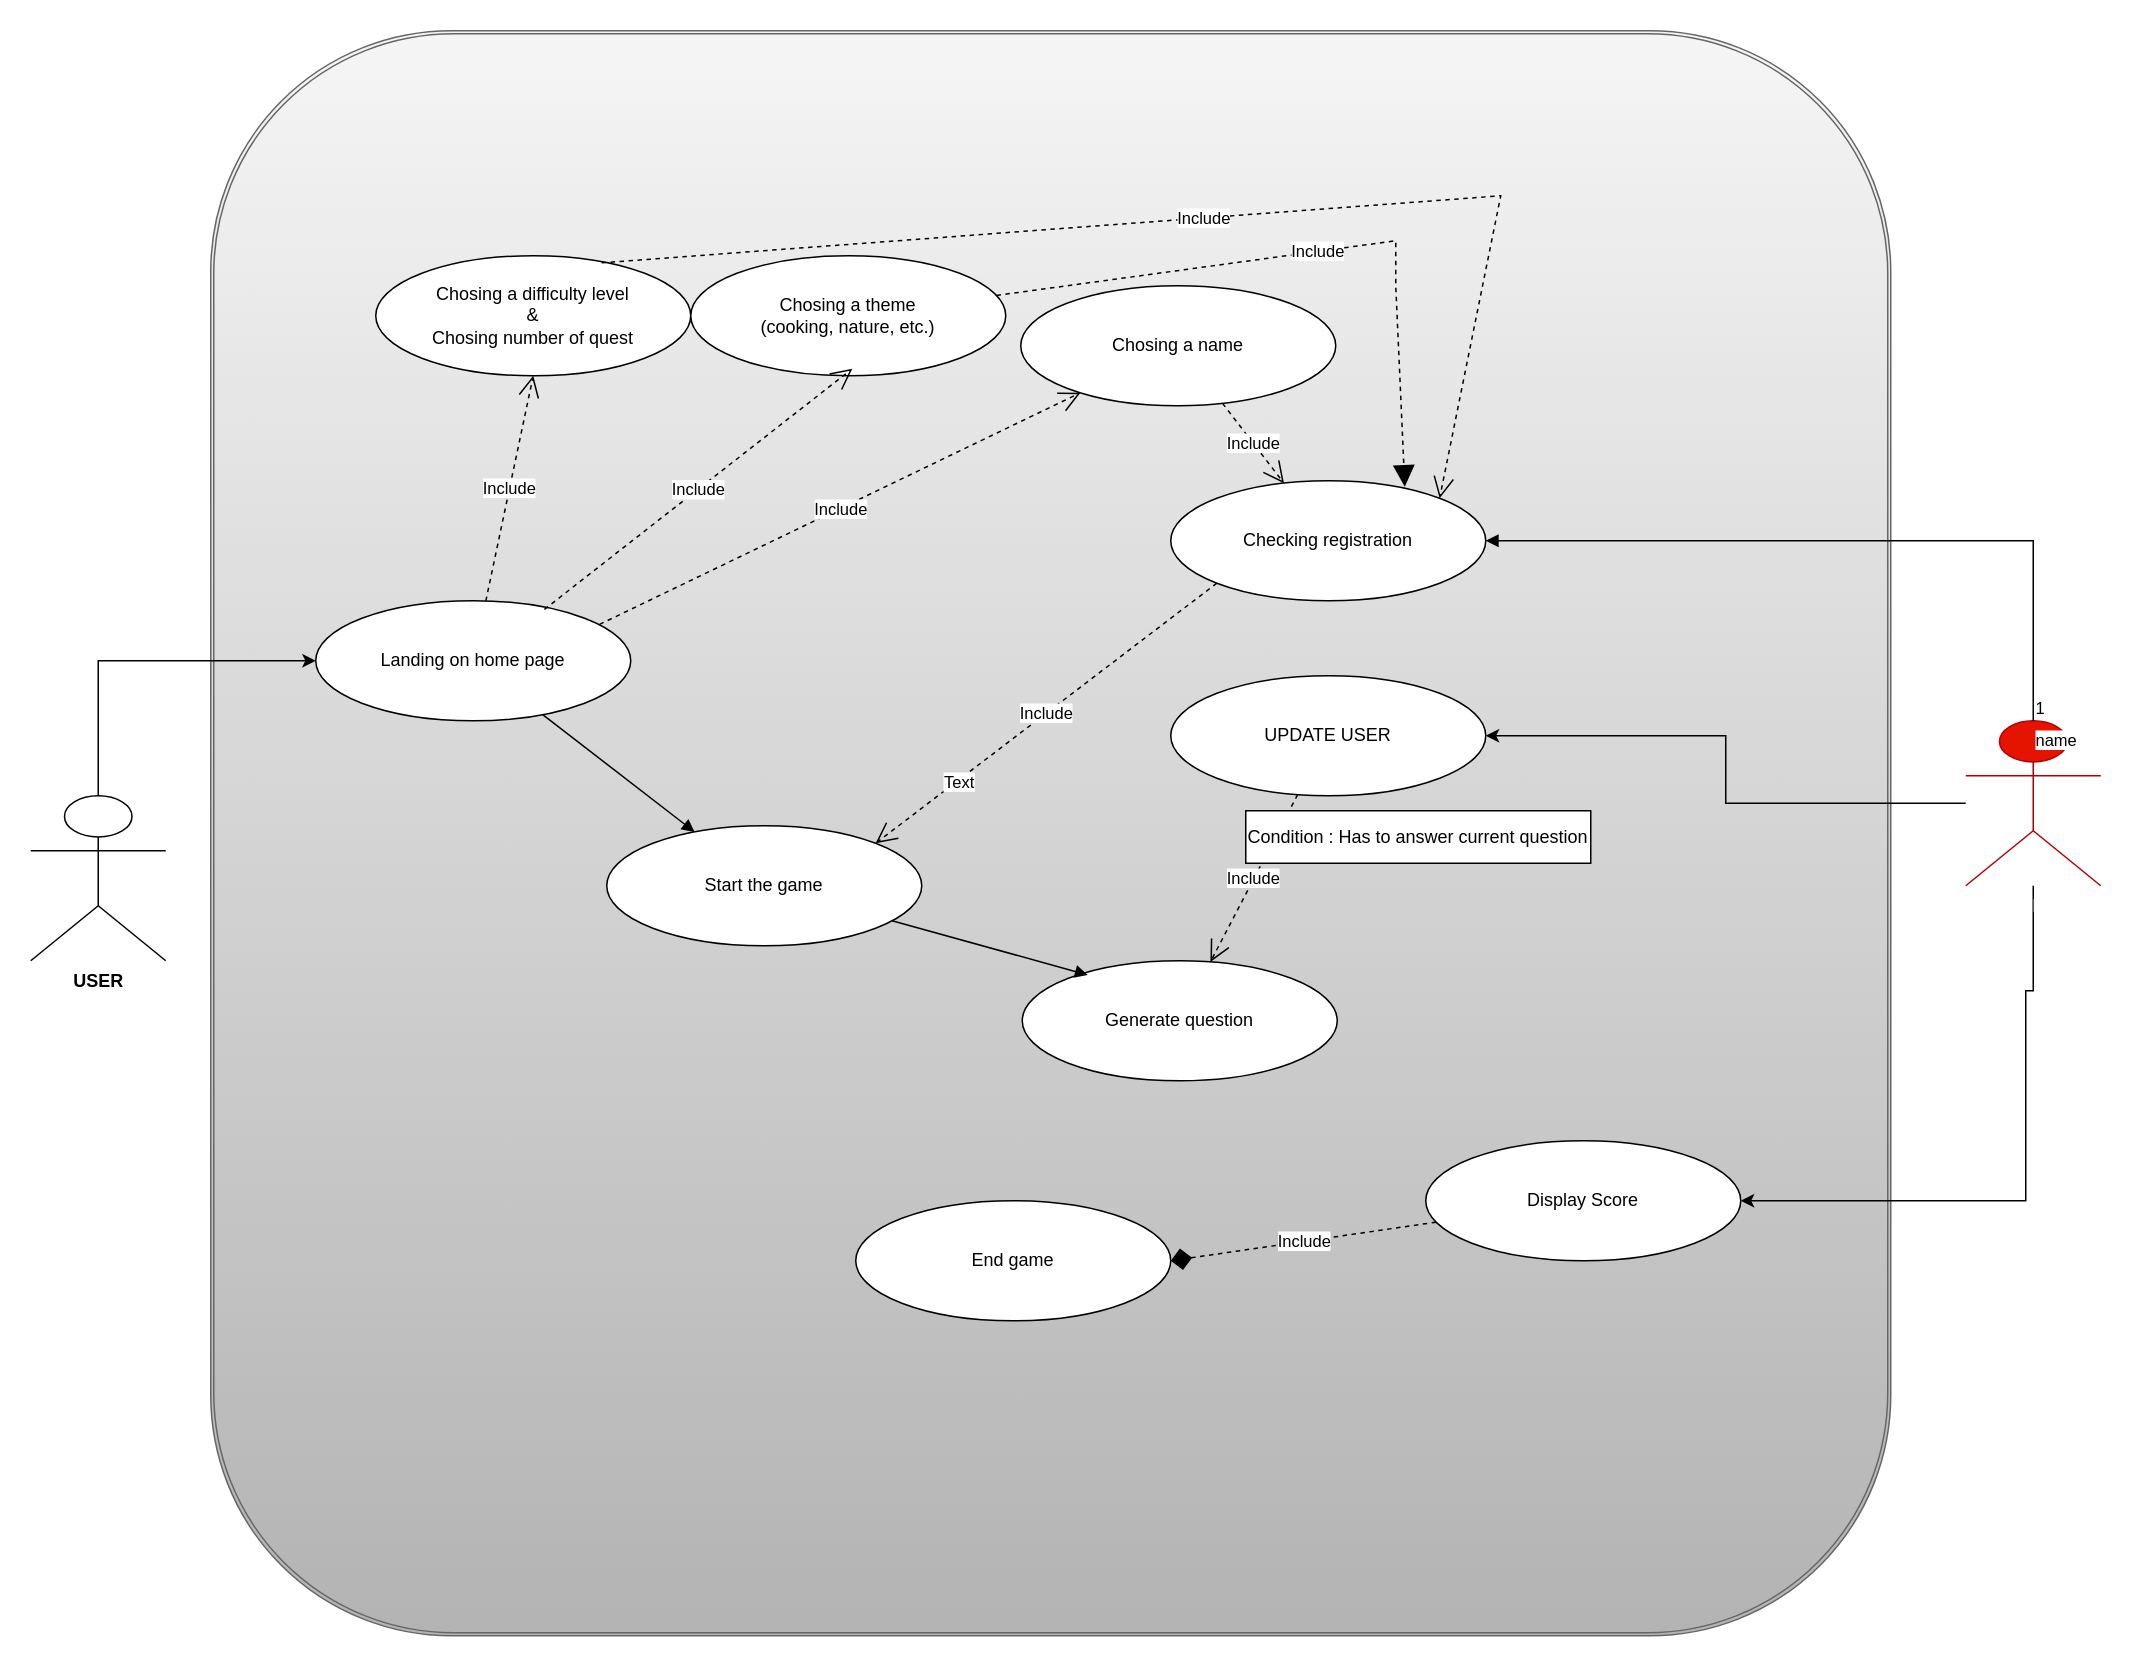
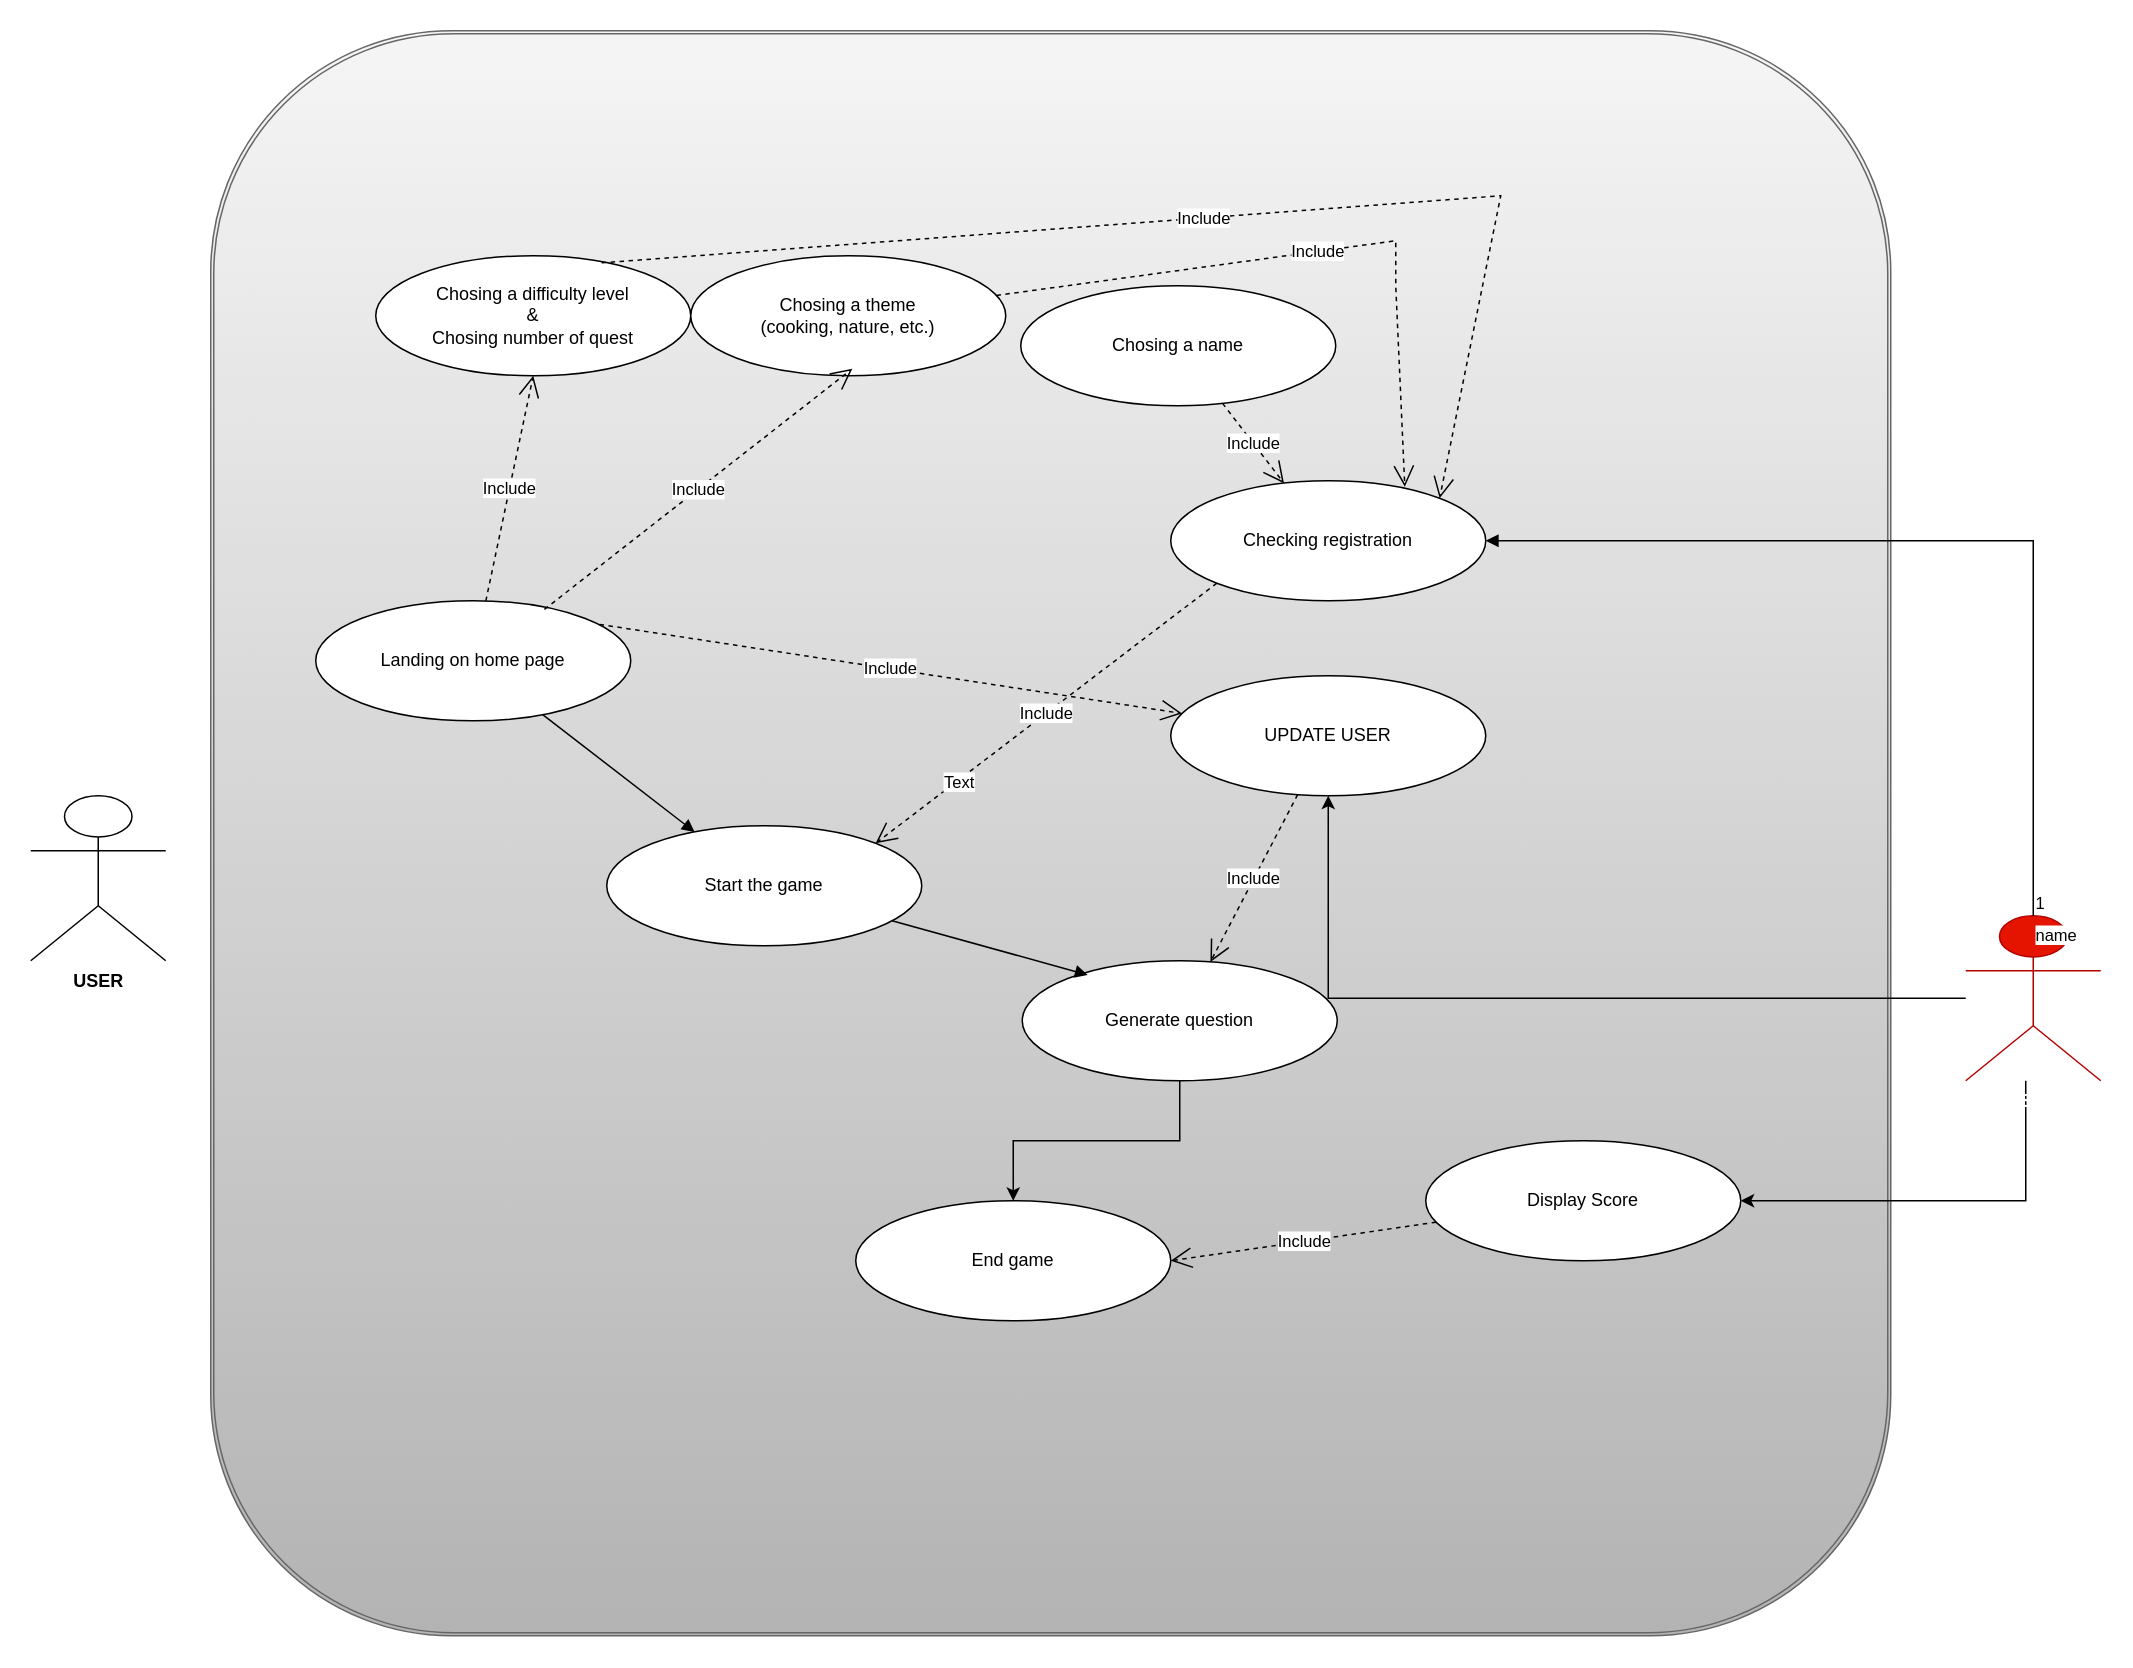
  <mxCell id="0" />
  <mxCell id="1" parent="0" />
  <mxCell id="2" value="" style="shape=ext;double=1;rounded=1;whiteSpace=wrap;html=1;fillColor=#f5f5f5;strokeColor=#666666;gradientColor=#b3b3b3;" vertex="1" parent="1"><mxGeometry x="140" y="20" width="1120" height="1070" as="geometry" /></mxCell>
  <mxCell id="3" style="edgeStyle=orthogonalEdgeStyle;rounded=0;orthogonalLoop=1;jettySize=auto;html=1;" edge="1" parent="1" source="5" target="28"><mxGeometry relative="1" as="geometry"><mxPoint x="1370" y="620" as="targetPoint" /></mxGeometry></mxCell>
  <mxCell id="4" style="edgeStyle=orthogonalEdgeStyle;rounded=0;orthogonalLoop=1;jettySize=auto;html=1;entryX=1;entryY=0.5;entryDx=0;entryDy=0;" edge="1" parent="1" source="5" target="31"><mxGeometry relative="1" as="geometry"><Array as="points"><mxPoint x="1355" y="660" /><mxPoint x="1350" y="660" /><mxPoint x="1350" y="800" /></Array></mxGeometry></mxCell>
- <mxCell id="5" value="WEB-SERVER" style="shape=umlActor;verticalLabelPosition=bottom;verticalAlign=top;html=1;outlineConnect=0;fontStyle=1;fillColor=#e51400;fontColor=#ffffff;strokeColor=#B20000;" vertex="1" parent="1"><mxGeometry x="1310" y="480" width="90" height="110" as="geometry" /></mxCell>
- <mxCell id="6" style="edgeStyle=orthogonalEdgeStyle;rounded=0;orthogonalLoop=1;jettySize=auto;html=1;" edge="1" parent="1" source="7" target="8"><mxGeometry relative="1" as="geometry"><Array as="points"><mxPoint x="65" y="440" /></Array></mxGeometry></mxCell>
+ <mxCell id="5" value="WEB-SERVER" style="shape=umlActor;verticalLabelPosition=bottom;verticalAlign=top;html=1;outlineConnect=0;fontStyle=1;fillColor=#e51400;fontColor=#ffffff;strokeColor=#B20000;" vertex="1" parent="1"><mxGeometry x="1310" y="610" width="90" height="110" as="geometry" /></mxCell>
  <mxCell id="7" value="USER" style="shape=umlActor;verticalLabelPosition=bottom;verticalAlign=top;html=1;outlineConnect=0;fontStyle=1;" vertex="1" parent="1"><mxGeometry x="20" y="530" width="90" height="110" as="geometry" /></mxCell>
  <mxCell id="8" value="Landing on home page" style="ellipse;whiteSpace=wrap;html=1;" vertex="1" parent="1"><mxGeometry x="210" y="400" width="210" height="80" as="geometry" /></mxCell>
  <mxCell id="9" value="Chosing a difficulty level&lt;br&gt;&amp;amp;&lt;br&gt;Chosing number of quest" style="ellipse;whiteSpace=wrap;html=1;" vertex="1" parent="1"><mxGeometry x="250" y="170" width="210" height="80" as="geometry" /></mxCell>
+ <mxCell id="10" style="edgeStyle=orthogonalEdgeStyle;rounded=0;orthogonalLoop=1;jettySize=auto;html=1;entryX=0.5;entryY=0;entryDx=0;entryDy=0;" edge="1" parent="1" source="11" target="32"><mxGeometry relative="1" as="geometry" /></mxCell>
  <mxCell id="11" value="Generate question" style="ellipse;whiteSpace=wrap;html=1;" vertex="1" parent="1"><mxGeometry x="681" y="640" width="210" height="80" as="geometry" /></mxCell>
  <mxCell id="12" value="Checking registration" style="ellipse;whiteSpace=wrap;html=1;" vertex="1" parent="1"><mxGeometry x="780" y="320" width="210" height="80" as="geometry" /></mxCell>
  <mxCell id="13" value="Start the game" style="ellipse;whiteSpace=wrap;html=1;" vertex="1" parent="1"><mxGeometry x="404" y="550" width="210" height="80" as="geometry" /></mxCell>
  <mxCell id="14" value="Include" style="endArrow=open;endSize=12;dashed=1;html=1;rounded=0;entryX=0.5;entryY=1;entryDx=0;entryDy=0;" edge="1" parent="1" source="8" target="9"><mxGeometry width="160" relative="1" as="geometry"><mxPoint x="500" y="450" as="sourcePoint" /><mxPoint x="660" y="450" as="targetPoint" /></mxGeometry></mxCell>
  <mxCell id="15" value="Chosing a theme&lt;br&gt;(cooking, nature, etc.)" style="ellipse;whiteSpace=wrap;html=1;" vertex="1" parent="1"><mxGeometry x="460" y="170" width="210" height="80" as="geometry" /></mxCell>
  <mxCell id="16" value="Include" style="endArrow=open;endSize=12;dashed=1;html=1;rounded=0;exitX=0.726;exitY=0.072;exitDx=0;exitDy=0;exitPerimeter=0;" edge="1" parent="1" source="8"><mxGeometry width="160" relative="1" as="geometry"><mxPoint x="336.238" y="411.173" as="sourcePoint" /><mxPoint x="567.715" y="245.32" as="targetPoint" /></mxGeometry></mxCell>
  <mxCell id="17" value="" style="html=1;verticalAlign=bottom;endArrow=block;rounded=0;" edge="1" parent="1" source="8" target="13"><mxGeometry width="80" relative="1" as="geometry"><mxPoint x="590" y="640" as="sourcePoint" /><mxPoint x="530" y="540" as="targetPoint" /></mxGeometry></mxCell>
- <mxCell id="18" value="Include" style="endArrow=open;endSize=12;dashed=1;html=1;rounded=0;exitX=0.901;exitY=0.197;exitDx=0;exitDy=0;exitPerimeter=0;" edge="1" parent="1" source="8" target="19"><mxGeometry width="160" relative="1" as="geometry"><mxPoint x="354.238" y="431.173" as="sourcePoint" /><mxPoint x="644.826" y="291.362" as="targetPoint" /></mxGeometry></mxCell>
+ <mxCell id="18" value="Include" style="endArrow=open;endSize=12;dashed=1;html=1;rounded=0;exitX=0.901;exitY=0.197;exitDx=0;exitDy=0;exitPerimeter=0;" edge="1" parent="1" source="8" target="28"><mxGeometry width="160" relative="1" as="geometry"><mxPoint x="354.238" y="431.173" as="sourcePoint" /><mxPoint x="644.826" y="291.362" as="targetPoint" /></mxGeometry></mxCell>
  <mxCell id="19" value="Chosing a name" style="ellipse;whiteSpace=wrap;html=1;" vertex="1" parent="1"><mxGeometry x="680" y="190" width="210" height="80" as="geometry" /></mxCell>
  <mxCell id="20" value="name" style="endArrow=block;endFill=1;html=1;edgeStyle=orthogonalEdgeStyle;align=left;verticalAlign=top;rounded=0;" edge="1" parent="1" source="5" target="12"><mxGeometry x="-1" relative="1" as="geometry"><mxPoint x="570" y="480" as="sourcePoint" /><mxPoint x="730" y="480" as="targetPoint" /><Array as="points"><mxPoint x="1355" y="360" /></Array></mxGeometry></mxCell>
  <mxCell id="21" value="1" style="edgeLabel;resizable=0;html=1;align=left;verticalAlign=bottom;" connectable="0" vertex="1" parent="20"><mxGeometry x="-1" relative="1" as="geometry" /></mxCell>
  <mxCell id="22" value="Include" style="endArrow=open;endSize=12;dashed=1;html=1;rounded=0;" edge="1" parent="1" source="19" target="12"><mxGeometry width="160" relative="1" as="geometry"><mxPoint x="364.238" y="441.173" as="sourcePoint" /><mxPoint x="721.478" y="261.85" as="targetPoint" /></mxGeometry></mxCell>
- <mxCell id="23" value="Include" style="endArrow=block;endSize=12;dashed=1;html=1;rounded=0;entryX=0.743;entryY=0.051;entryDx=0;entryDy=0;entryPerimeter=0;" edge="1" parent="1" source="15" target="12"><mxGeometry width="160" relative="1" as="geometry"><mxPoint x="374.238" y="451.173" as="sourcePoint" /><mxPoint x="731.478" y="271.85" as="targetPoint" /><Array as="points"><mxPoint x="930" y="160" /><mxPoint x="930" y="190" /></Array></mxGeometry></mxCell>
+ <mxCell id="23" value="Include" style="endArrow=open;endSize=12;dashed=1;html=1;rounded=0;entryX=0.743;entryY=0.051;entryDx=0;entryDy=0;entryPerimeter=0;" edge="1" parent="1" source="15" target="12"><mxGeometry width="160" relative="1" as="geometry"><mxPoint x="374.238" y="451.173" as="sourcePoint" /><mxPoint x="731.478" y="271.85" as="targetPoint" /><Array as="points"><mxPoint x="930" y="160" /><mxPoint x="930" y="190" /></Array></mxGeometry></mxCell>
  <mxCell id="24" value="Include" style="endArrow=open;endSize=12;dashed=1;html=1;rounded=0;exitX=0.717;exitY=0.059;exitDx=0;exitDy=0;exitPerimeter=0;entryX=1;entryY=0;entryDx=0;entryDy=0;" edge="1" parent="1" source="9" target="12"><mxGeometry width="160" relative="1" as="geometry"><mxPoint x="384.238" y="461.173" as="sourcePoint" /><mxPoint x="741.478" y="281.85" as="targetPoint" /><Array as="points"><mxPoint x="1000" y="130" /></Array></mxGeometry></mxCell>
  <mxCell id="25" value="Include" style="endArrow=open;endSize=12;dashed=1;html=1;rounded=0;entryX=1;entryY=0;entryDx=0;entryDy=0;exitX=0;exitY=1;exitDx=0;exitDy=0;" edge="1" parent="1" source="12" target="13"><mxGeometry width="160" relative="1" as="geometry"><mxPoint x="394.238" y="471.173" as="sourcePoint" /><mxPoint x="751.478" y="291.85" as="targetPoint" /></mxGeometry></mxCell>
  <mxCell id="26" value="Text" style="edgeLabel;html=1;align=center;verticalAlign=middle;resizable=0;points=[];" vertex="1" connectable="0" parent="25"><mxGeometry x="0.508" relative="1" as="geometry"><mxPoint y="1" as="offset" /></mxGeometry></mxCell>
  <mxCell id="27" value="" style="html=1;verticalAlign=bottom;endArrow=block;rounded=0;entryX=0.208;entryY=0.118;entryDx=0;entryDy=0;entryPerimeter=0;" edge="1" parent="1" source="13" target="11"><mxGeometry width="80" relative="1" as="geometry"><mxPoint x="371.659" y="485.834" as="sourcePoint" /><mxPoint x="472.651" y="564.108" as="targetPoint" /><Array as="points" /></mxGeometry></mxCell>
  <mxCell id="28" value="UPDATE USER" style="ellipse;whiteSpace=wrap;html=1;" vertex="1" parent="1"><mxGeometry x="780" y="450" width="210" height="80" as="geometry" /></mxCell>
  <mxCell id="29" value="Include" style="endArrow=open;endSize=12;dashed=1;html=1;rounded=0;" edge="1" parent="1" source="28" target="11"><mxGeometry width="160" relative="1" as="geometry"><mxPoint x="820.858" y="398.324" as="sourcePoint" /><mxPoint x="593.142" y="571.676" as="targetPoint" /></mxGeometry></mxCell>
- <mxCell id="30" value="Condition : Has to answer current question" style="rounded=0;whiteSpace=wrap;html=1;" vertex="1" parent="1"><mxGeometry x="830" y="540" width="230" height="35" as="geometry" /></mxCell>
  <mxCell id="31" value="Display Score" style="ellipse;whiteSpace=wrap;html=1;" vertex="1" parent="1"><mxGeometry x="950" y="760" width="210" height="80" as="geometry" /></mxCell>
  <mxCell id="32" value="End game" style="ellipse;whiteSpace=wrap;html=1;" vertex="1" parent="1"><mxGeometry x="570" y="800" width="210" height="80" as="geometry" /></mxCell>
- <mxCell id="33" value="Include" style="endArrow=diamond;endSize=12;dashed=1;html=1;rounded=0;entryX=1;entryY=0.5;entryDx=0;entryDy=0;" edge="1" parent="1" source="31" target="32"><mxGeometry width="160" relative="1" as="geometry"><mxPoint x="820.858" y="398.324" as="sourcePoint" /><mxPoint x="593.142" y="571.676" as="targetPoint" /></mxGeometry></mxCell>
+ <mxCell id="33" value="Include" style="endArrow=open;endSize=12;dashed=1;html=1;rounded=0;entryX=1;entryY=0.5;entryDx=0;entryDy=0;" edge="1" parent="1" source="31" target="32"><mxGeometry width="160" relative="1" as="geometry"><mxPoint x="820.858" y="398.324" as="sourcePoint" /><mxPoint x="593.142" y="571.676" as="targetPoint" /></mxGeometry></mxCell>
